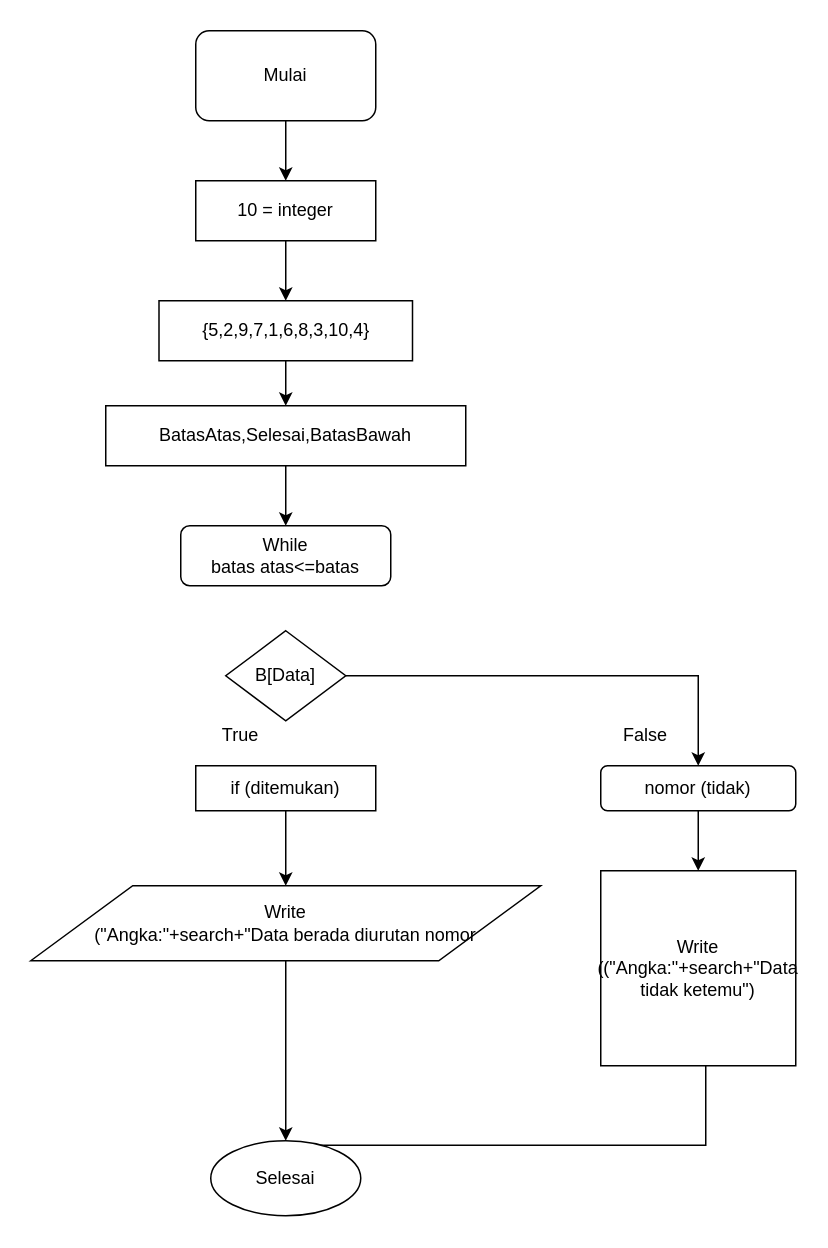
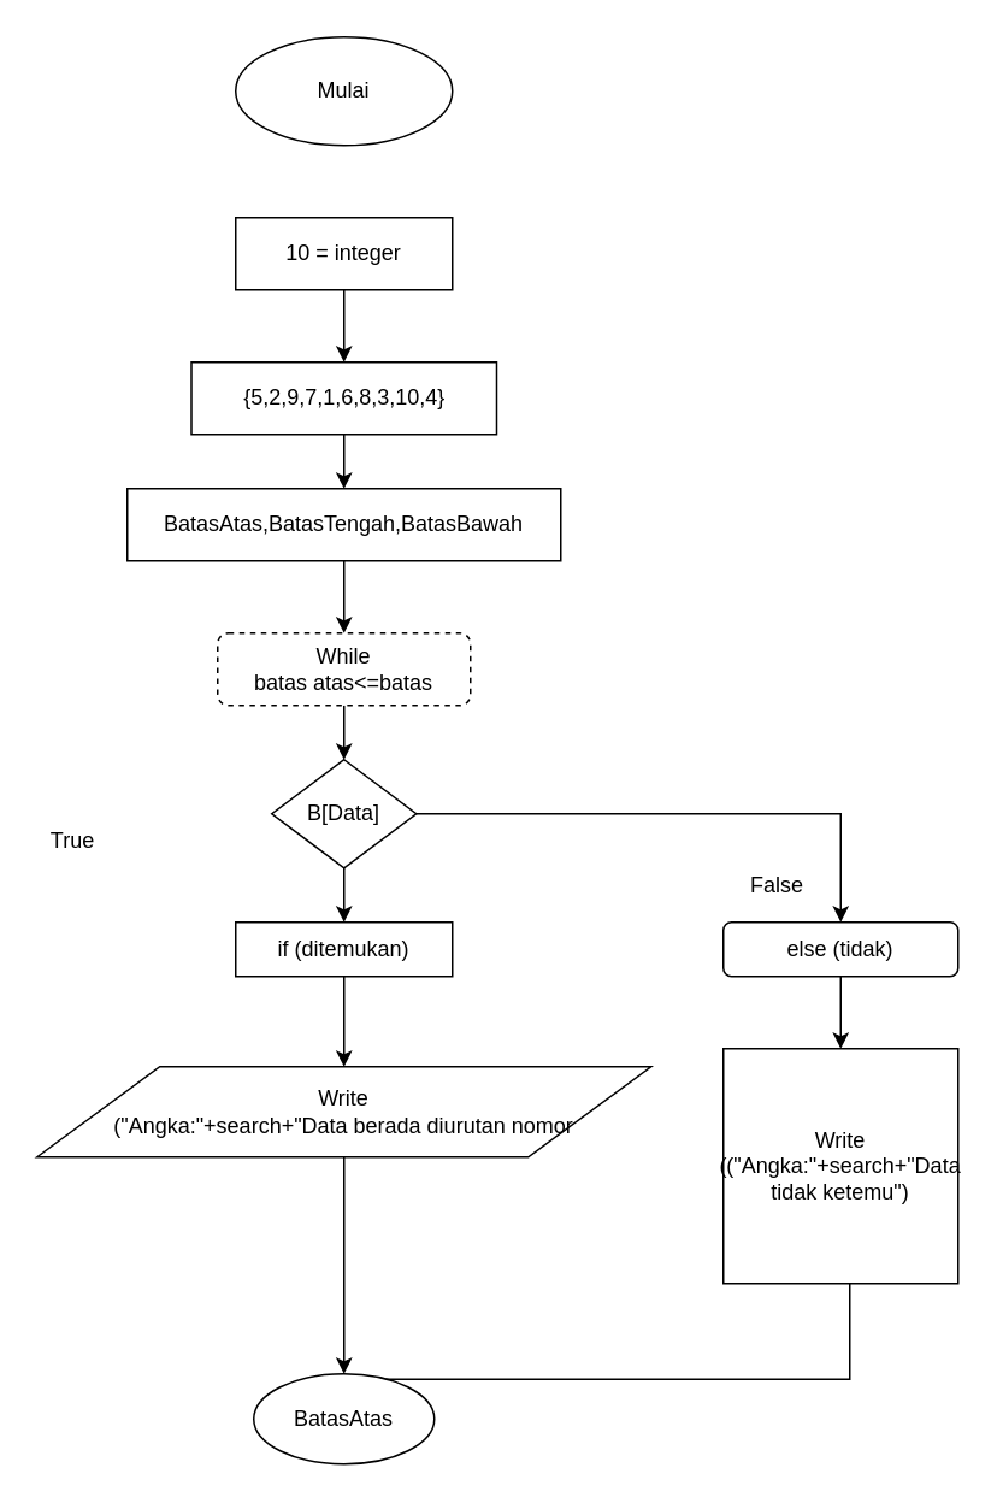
  <mxCell id="0" />
  <mxCell id="1" parent="0" />
- <mxCell id="2" style="edgeStyle=orthogonalEdgeStyle;rounded=0;orthogonalLoop=1;jettySize=auto;html=1;" edge="1" parent="1" source="3" target="5"><mxGeometry relative="1" as="geometry"><mxPoint x="190" y="110" as="targetPoint" /></mxGeometry></mxCell>
- <mxCell id="3" value="Mulai" style="whiteSpace=wrap;html=1;rounded=1;" vertex="1" parent="1"><mxGeometry x="130" y="20" width="120" height="60" as="geometry" /></mxCell>
+ <mxCell id="3" value="Mulai" style="ellipse;whiteSpace=wrap;html=1;" vertex="1" parent="1"><mxGeometry x="130" y="20" width="120" height="60" as="geometry" /></mxCell>
  <mxCell id="4" style="edgeStyle=orthogonalEdgeStyle;rounded=0;orthogonalLoop=1;jettySize=auto;html=1;" edge="1" parent="1" source="5"><mxGeometry relative="1" as="geometry"><mxPoint x="190" y="200" as="targetPoint" /></mxGeometry></mxCell>
  <mxCell id="5" value="10 = integer" style="rounded=0;whiteSpace=wrap;html=1;" vertex="1" parent="1"><mxGeometry x="130" y="120" width="120" height="40" as="geometry" /></mxCell>
  <mxCell id="6" style="edgeStyle=orthogonalEdgeStyle;rounded=0;orthogonalLoop=1;jettySize=auto;html=1;" edge="1" parent="1" source="7" target="9"><mxGeometry relative="1" as="geometry"><mxPoint x="190" y="280" as="targetPoint" /></mxGeometry></mxCell>
  <mxCell id="7" value="{5,2,9,7,1,6,8,3,10,4}" style="rounded=0;whiteSpace=wrap;html=1;" vertex="1" parent="1"><mxGeometry x="105.5" y="200" width="169" height="40" as="geometry" /></mxCell>
  <mxCell id="8" style="edgeStyle=orthogonalEdgeStyle;rounded=0;orthogonalLoop=1;jettySize=auto;html=1;" edge="1" parent="1" source="9" target="11"><mxGeometry relative="1" as="geometry"><mxPoint x="190" y="340" as="targetPoint" /></mxGeometry></mxCell>
- <mxCell id="9" value="BatasAtas,Selesai,BatasBawah" style="rounded=0;whiteSpace=wrap;html=1;" vertex="1" parent="1"><mxGeometry x="70" y="270" width="240" height="40" as="geometry" /></mxCell>
- <mxCell id="11" value="While&lt;br&gt;batas atas&amp;lt;=batas" style="rounded=1;whiteSpace=wrap;html=1;" vertex="1" parent="1"><mxGeometry x="120" y="350" width="140" height="40" as="geometry" /></mxCell>
+ <mxCell id="9" value="BatasAtas,BatasTengah,BatasBawah" style="rounded=0;whiteSpace=wrap;html=1;" vertex="1" parent="1"><mxGeometry x="70" y="270" width="240" height="40" as="geometry" /></mxCell>
+ <mxCell id="10" style="edgeStyle=orthogonalEdgeStyle;rounded=0;orthogonalLoop=1;jettySize=auto;html=1;" edge="1" parent="1" source="11" target="14"><mxGeometry relative="1" as="geometry"><mxPoint x="190" y="420" as="targetPoint" /></mxGeometry></mxCell>
+ <mxCell id="11" value="While&lt;br&gt;batas atas&amp;lt;=batas" style="rounded=1;whiteSpace=wrap;html=1;dashed=1;" vertex="1" parent="1"><mxGeometry x="120" y="350" width="140" height="40" as="geometry" /></mxCell>
+ <mxCell id="12" style="edgeStyle=orthogonalEdgeStyle;rounded=0;orthogonalLoop=1;jettySize=auto;html=1;" edge="1" parent="1" source="14" target="16"><mxGeometry relative="1" as="geometry"><mxPoint x="190" y="510" as="targetPoint" /></mxGeometry></mxCell>
  <mxCell id="13" style="edgeStyle=orthogonalEdgeStyle;rounded=0;orthogonalLoop=1;jettySize=auto;html=1;entryX=0.5;entryY=0;entryDx=0;entryDy=0;" edge="1" parent="1" source="14" target="18"><mxGeometry relative="1" as="geometry" /></mxCell>
  <mxCell id="14" value="B[Data]" style="rhombus;whiteSpace=wrap;html=1;" vertex="1" parent="1"><mxGeometry x="150" y="420" width="80" height="60" as="geometry" /></mxCell>
  <mxCell id="15" style="edgeStyle=orthogonalEdgeStyle;rounded=0;orthogonalLoop=1;jettySize=auto;html=1;" edge="1" parent="1" source="16" target="20"><mxGeometry relative="1" as="geometry"><mxPoint x="190" y="570" as="targetPoint" /></mxGeometry></mxCell>
  <mxCell id="16" value="if (ditemukan)" style="whiteSpace=wrap;html=1;rounded=0;" vertex="1" parent="1"><mxGeometry x="130" y="510" width="120" height="30" as="geometry" /></mxCell>
  <mxCell id="17" style="edgeStyle=orthogonalEdgeStyle;rounded=0;orthogonalLoop=1;jettySize=auto;html=1;" edge="1" parent="1" source="18" target="22"><mxGeometry relative="1" as="geometry"><mxPoint x="465" y="580" as="targetPoint" /></mxGeometry></mxCell>
- <mxCell id="18" value="nomor (tidak)" style="rounded=1;whiteSpace=wrap;html=1;" vertex="1" parent="1"><mxGeometry x="400" y="510" width="130" height="30" as="geometry" /></mxCell>
+ <mxCell id="18" value="else (tidak)" style="rounded=1;whiteSpace=wrap;html=1;" vertex="1" parent="1"><mxGeometry x="400" y="510" width="130" height="30" as="geometry" /></mxCell>
  <mxCell id="19" style="edgeStyle=orthogonalEdgeStyle;rounded=0;orthogonalLoop=1;jettySize=auto;html=1;" edge="1" parent="1" source="20"><mxGeometry relative="1" as="geometry"><mxPoint x="190" y="760" as="targetPoint" /></mxGeometry></mxCell>
  <mxCell id="20" value="Write&lt;br&gt;(&quot;Angka:&quot;+search+&quot;Data berada diurutan nomor" style="shape=parallelogram;perimeter=parallelogramPerimeter;whiteSpace=wrap;html=1;" vertex="1" parent="1"><mxGeometry x="20" y="590" width="340" height="50" as="geometry" /></mxCell>
  <mxCell id="21" style="edgeStyle=orthogonalEdgeStyle;rounded=0;orthogonalLoop=1;jettySize=auto;html=1;" edge="1" parent="1" source="22"><mxGeometry relative="1" as="geometry"><mxPoint x="190" y="760" as="targetPoint" /><Array as="points"><mxPoint x="470" y="763" /><mxPoint x="190" y="763" /></Array></mxGeometry></mxCell>
  <mxCell id="22" value="Write ((&quot;Angka:&quot;+search+&quot;Data tidak ketemu&quot;)" style="whiteSpace=wrap;html=1;aspect=fixed;" vertex="1" parent="1"><mxGeometry x="400" y="580" width="130" height="130" as="geometry" /></mxCell>
- <mxCell id="23" value="True" style="text;html=1;strokeColor=none;fillColor=none;align=center;verticalAlign=middle;whiteSpace=wrap;rounded=0;" vertex="1" parent="1"><mxGeometry x="140" y="480" width="40" height="20" as="geometry" /></mxCell>
+ <mxCell id="23" value="True" style="text;html=1;strokeColor=none;fillColor=none;align=center;verticalAlign=middle;whiteSpace=wrap;rounded=0;" vertex="1" parent="1"><mxGeometry x="20" y="455" width="40" height="20" as="geometry" /></mxCell>
  <mxCell id="24" value="False" style="text;html=1;strokeColor=none;fillColor=none;align=center;verticalAlign=middle;whiteSpace=wrap;rounded=0;" vertex="1" parent="1"><mxGeometry x="410" y="480" width="40" height="20" as="geometry" /></mxCell>
- <mxCell id="25" value="Selesai" style="ellipse;whiteSpace=wrap;html=1;" vertex="1" parent="1"><mxGeometry x="140" y="760" width="100" height="50" as="geometry" /></mxCell>
+ <mxCell id="25" value="BatasAtas" style="ellipse;whiteSpace=wrap;html=1;" vertex="1" parent="1"><mxGeometry x="140" y="760" width="100" height="50" as="geometry" /></mxCell>
